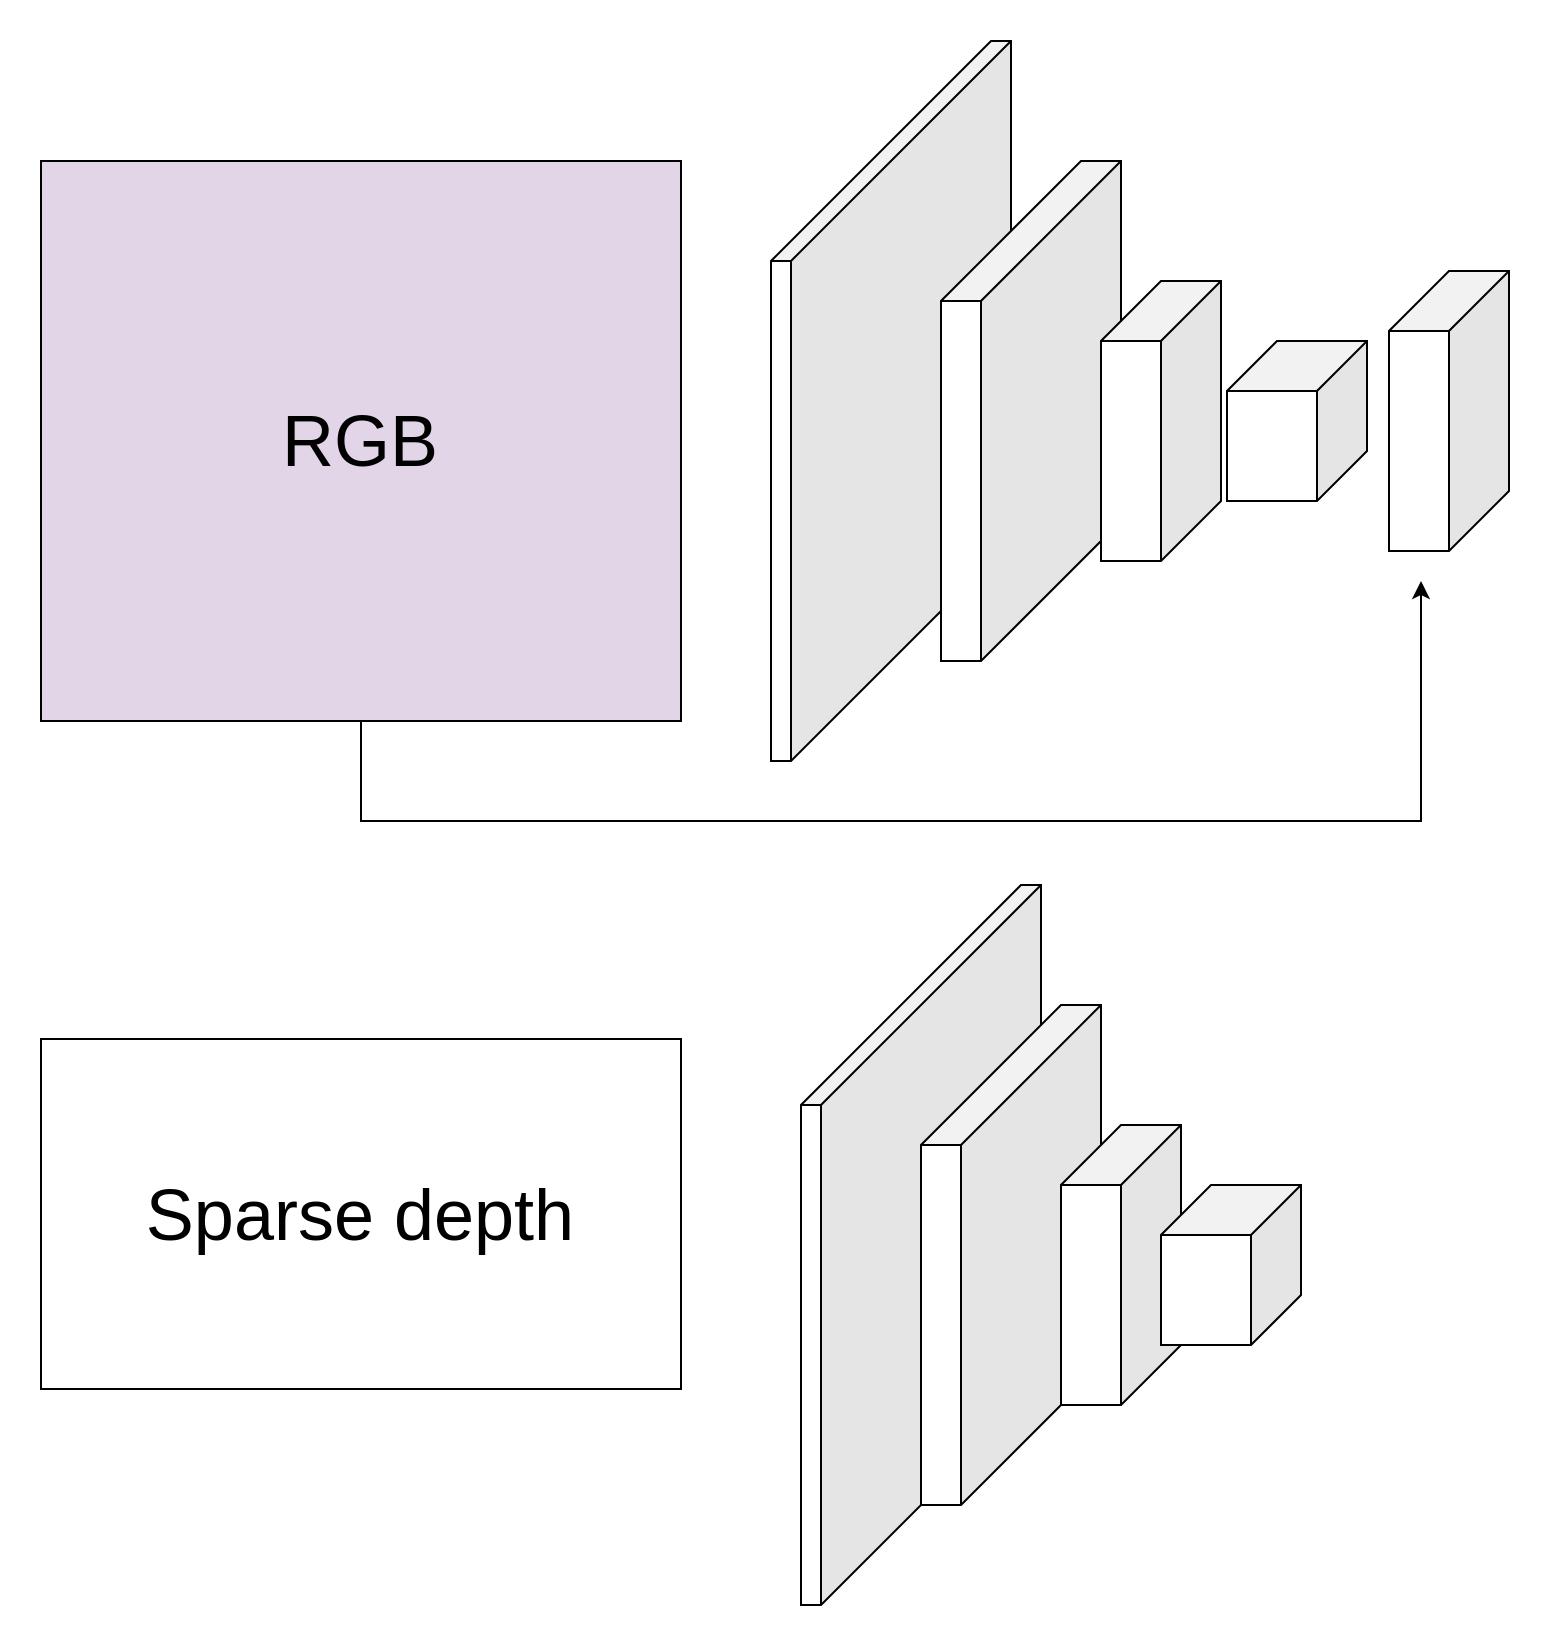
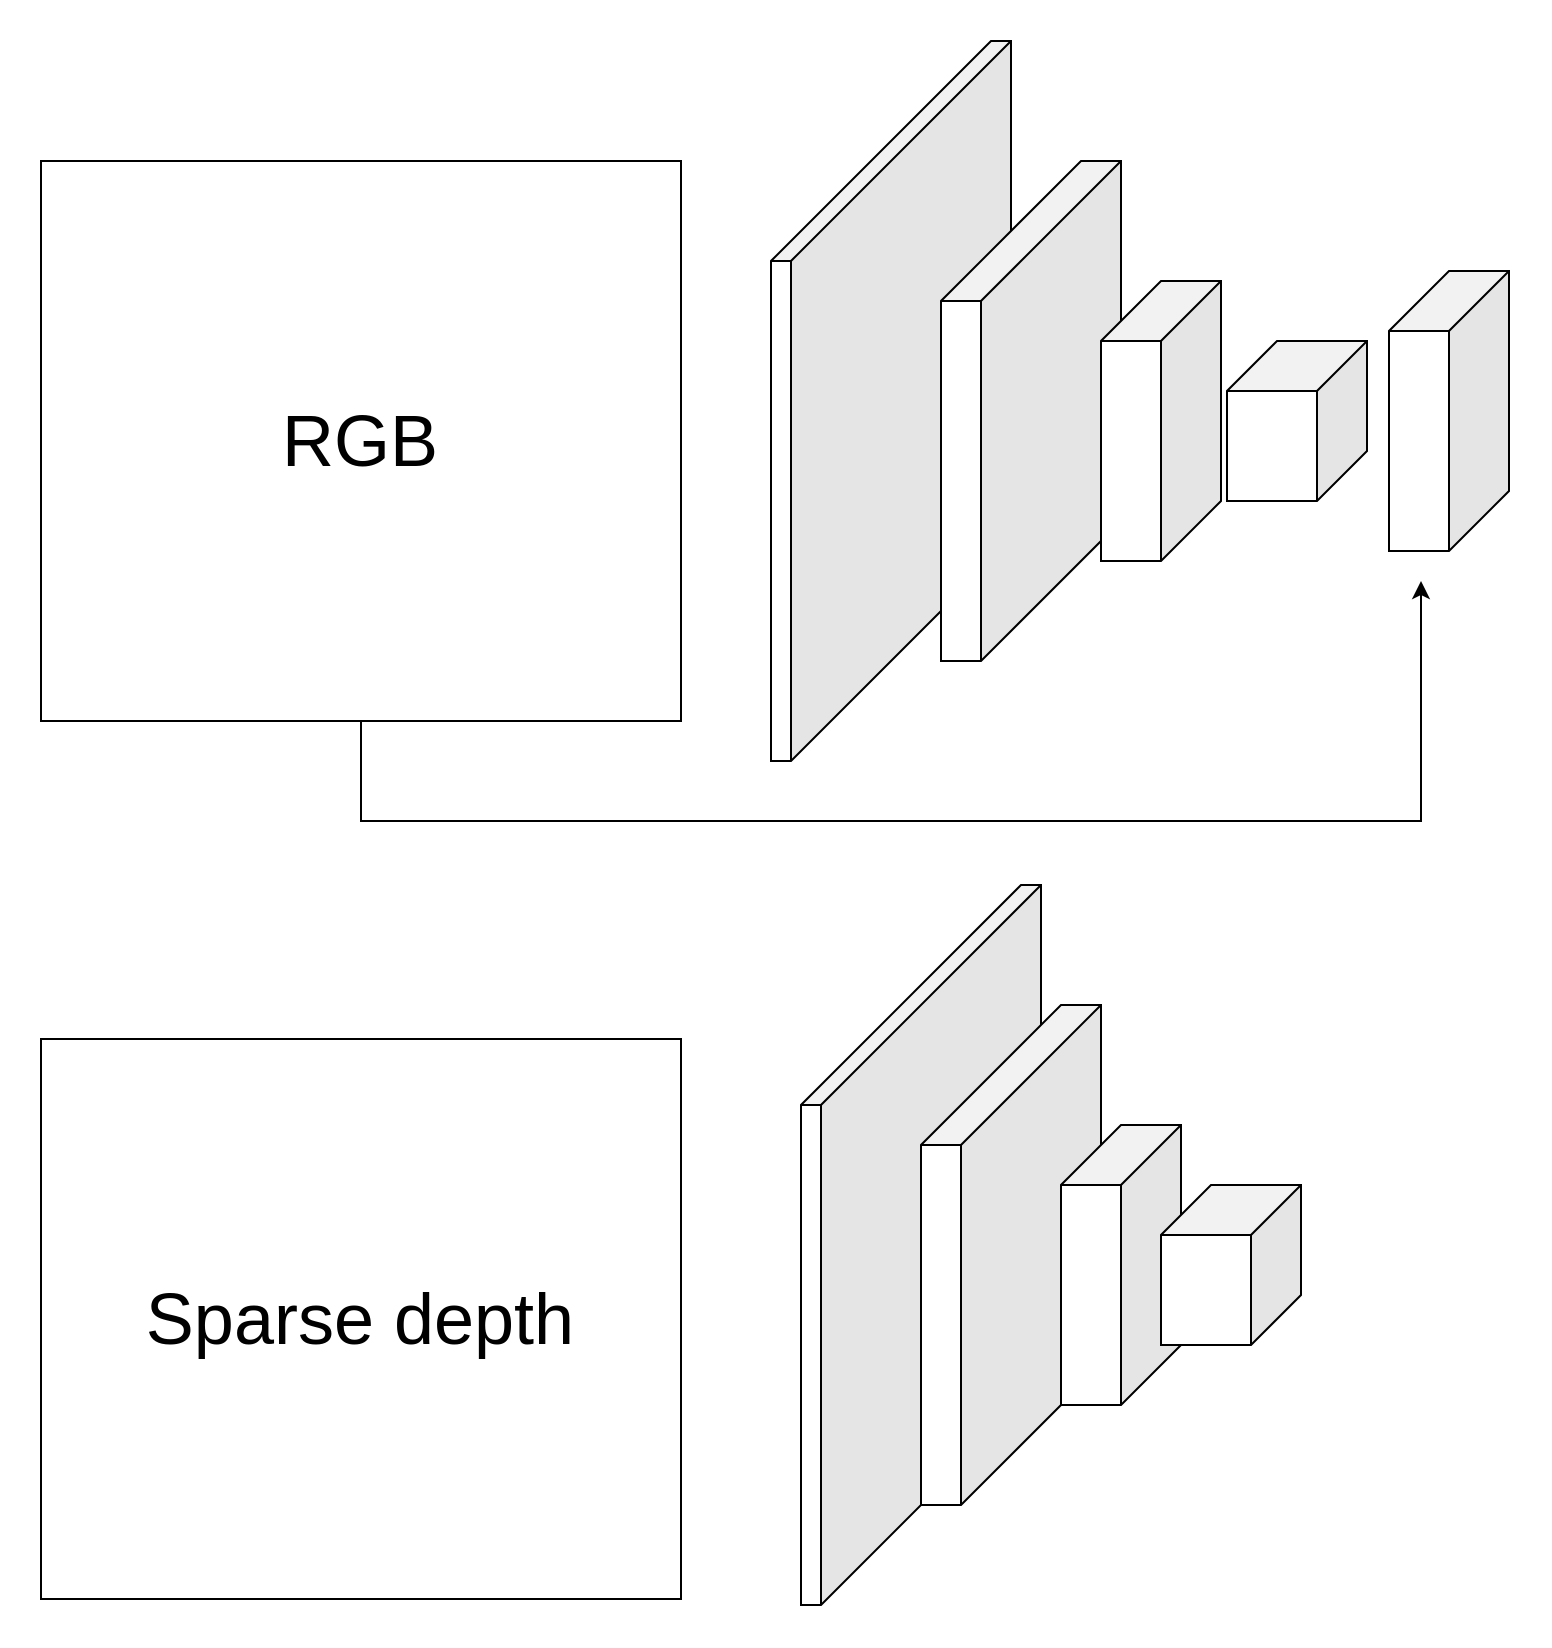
  <mxCell id="0" />
  <mxCell id="1" parent="0" />
  <mxCell id="2" value="" style="shape=cube;whiteSpace=wrap;html=1;boundedLbl=1;backgroundOutline=1;darkOpacity=0.05;darkOpacity2=0.1;flipH=1;size=110;" vertex="1" parent="1"><mxGeometry x="385" y="20" width="120" height="360" as="geometry" /></mxCell>
  <mxCell id="3" value="" style="shape=cube;whiteSpace=wrap;html=1;boundedLbl=1;backgroundOutline=1;darkOpacity=0.05;darkOpacity2=0.1;flipH=1;size=70;" vertex="1" parent="1"><mxGeometry x="470" y="80" width="90" height="250" as="geometry" /></mxCell>
  <mxCell id="4" value="" style="shape=cube;whiteSpace=wrap;html=1;boundedLbl=1;backgroundOutline=1;darkOpacity=0.05;darkOpacity2=0.1;flipH=1;size=30;" vertex="1" parent="1"><mxGeometry x="550" y="140" width="60" height="140" as="geometry" /></mxCell>
  <mxCell id="5" value="" style="shape=cube;whiteSpace=wrap;html=1;boundedLbl=1;backgroundOutline=1;darkOpacity=0.05;darkOpacity2=0.1;flipH=1;size=25;" vertex="1" parent="1"><mxGeometry x="613" y="170" width="70" height="80" as="geometry" /></mxCell>
- <mxCell id="6" value="&lt;div style=&quot;font-size: 36px;&quot;&gt;RGB&lt;/div&gt;" style="rounded=0;whiteSpace=wrap;html=1;fillColor=#e1d5e7;" vertex="1" parent="1"><mxGeometry x="20" y="80" width="320" height="280" as="geometry" /></mxCell>
- <mxCell id="7" value="&lt;div style=&quot;font-size: 36px;&quot;&gt;Sparse depth&lt;br&gt;&lt;/div&gt;" style="rounded=0;whiteSpace=wrap;html=1;" vertex="1" parent="1"><mxGeometry x="20" y="519" width="320" height="175" as="geometry" /></mxCell>
+ <mxCell id="6" value="&lt;div style=&quot;font-size: 36px;&quot;&gt;RGB&lt;/div&gt;" style="rounded=0;whiteSpace=wrap;html=1;" vertex="1" parent="1"><mxGeometry x="20" y="80" width="320" height="280" as="geometry" /></mxCell>
+ <mxCell id="7" value="&lt;div style=&quot;font-size: 36px;&quot;&gt;Sparse depth&lt;br&gt;&lt;/div&gt;" style="rounded=0;whiteSpace=wrap;html=1;" vertex="1" parent="1"><mxGeometry x="20" y="519" width="320" height="280" as="geometry" /></mxCell>
  <mxCell id="8" value="" style="shape=cube;whiteSpace=wrap;html=1;boundedLbl=1;backgroundOutline=1;darkOpacity=0.05;darkOpacity2=0.1;flipH=1;size=110;" vertex="1" parent="1"><mxGeometry x="400" y="442" width="120" height="360" as="geometry" /></mxCell>
  <mxCell id="9" value="" style="shape=cube;whiteSpace=wrap;html=1;boundedLbl=1;backgroundOutline=1;darkOpacity=0.05;darkOpacity2=0.1;flipH=1;size=70;" vertex="1" parent="1"><mxGeometry x="460" y="502" width="90" height="250" as="geometry" /></mxCell>
  <mxCell id="10" value="" style="shape=cube;whiteSpace=wrap;html=1;boundedLbl=1;backgroundOutline=1;darkOpacity=0.05;darkOpacity2=0.1;flipH=1;size=30;" vertex="1" parent="1"><mxGeometry x="530" y="562" width="60" height="140" as="geometry" /></mxCell>
  <mxCell id="11" value="" style="shape=cube;whiteSpace=wrap;html=1;boundedLbl=1;backgroundOutline=1;darkOpacity=0.05;darkOpacity2=0.1;flipH=1;size=25;" vertex="1" parent="1"><mxGeometry x="580" y="592" width="70" height="80" as="geometry" /></mxCell>
  <mxCell id="12" value="" style="endArrow=classic;html=1;rounded=0;fontSize=36;exitX=0.5;exitY=1;exitDx=0;exitDy=0;" edge="1" parent="1"><mxGeometry width="50" height="50" relative="1" as="geometry"><mxPoint x="180" y="360" as="sourcePoint" /><mxPoint x="710" y="290" as="targetPoint" /><Array as="points"><mxPoint x="180" y="410" /><mxPoint x="710" y="410" /></Array></mxGeometry></mxCell>
  <mxCell id="13" value="" style="shape=cube;whiteSpace=wrap;html=1;boundedLbl=1;backgroundOutline=1;darkOpacity=0.05;darkOpacity2=0.1;flipH=1;size=30;" vertex="1" parent="1"><mxGeometry x="694" y="135" width="60" height="140" as="geometry" /></mxCell>
